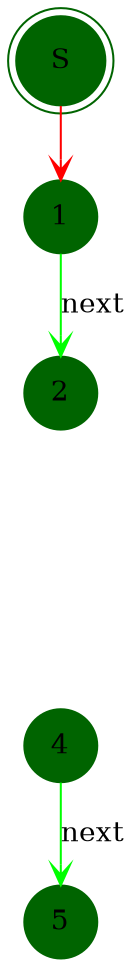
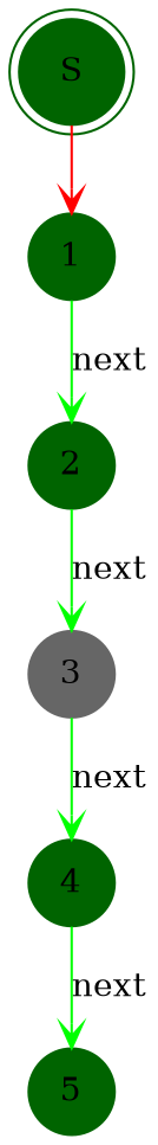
  digraph {
    node [color=darkgreen fontcolor=black shape=circle style=filled]
    edge [arrowhead=vee color=green]
    n1 [label=S shape=doublecircle]
    n2 [label=1]
    n3 [label=2]
+   n4 [color=gray40 label=3]
    n5 [label=4]
    n6 [label=5]
    n1 -> n2 [color=red]
    n2 -> n3 [label=next]
+   n3 -> n4 [label=next]
+   n4 -> n5 [label=next]
    n5 -> n6 [label=next]
  }
